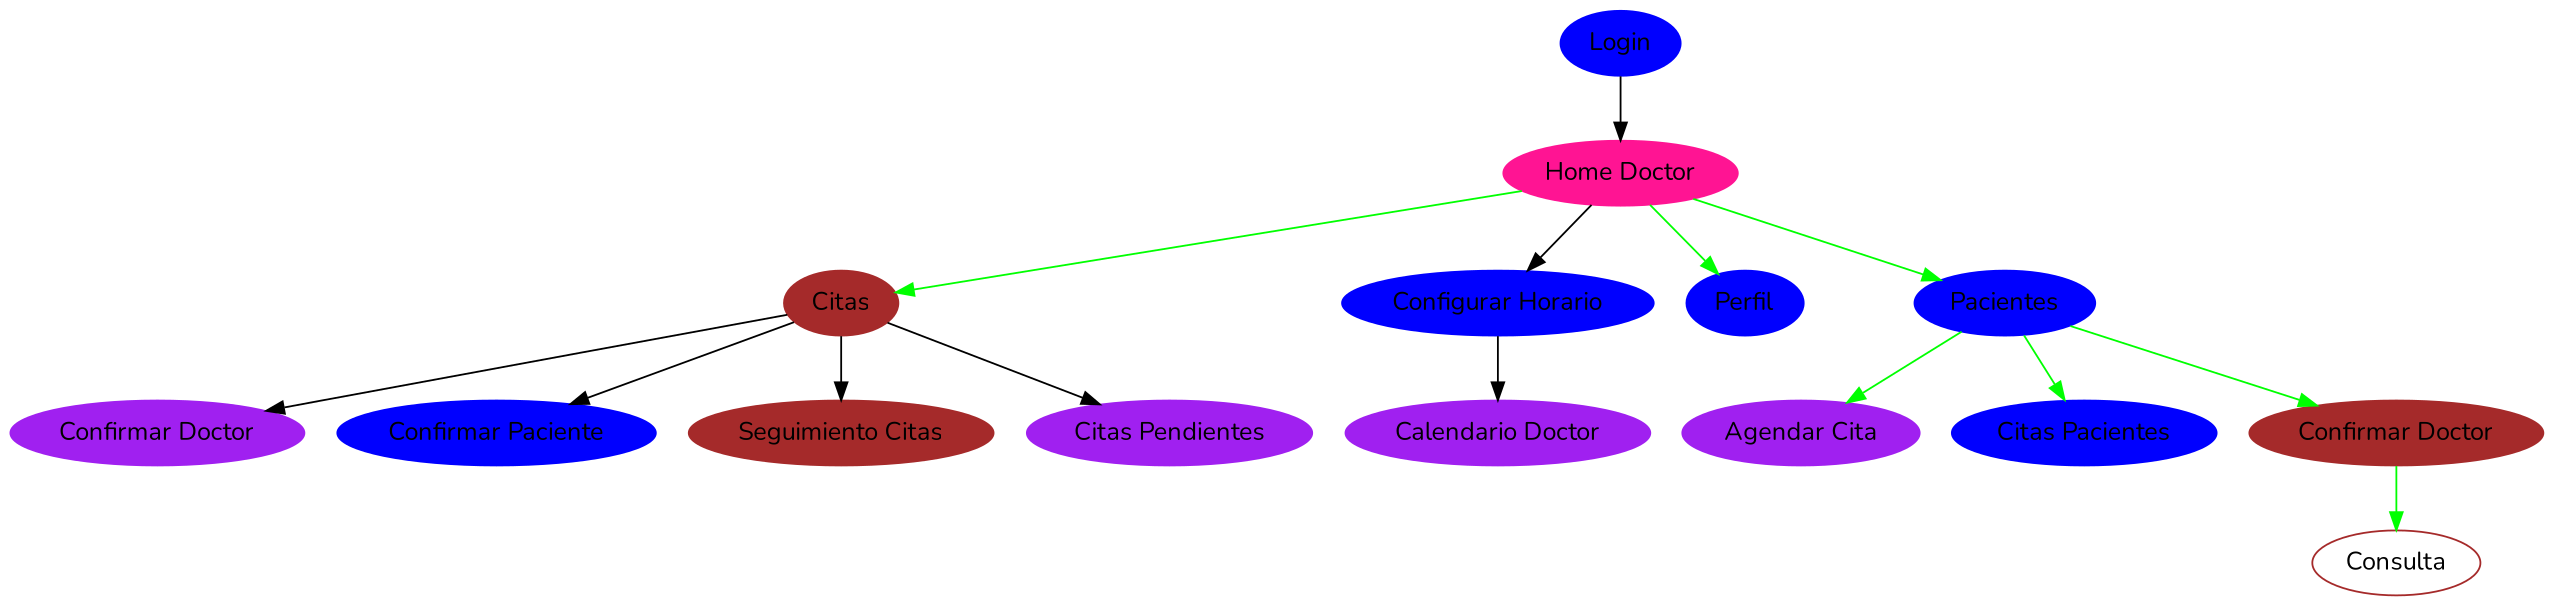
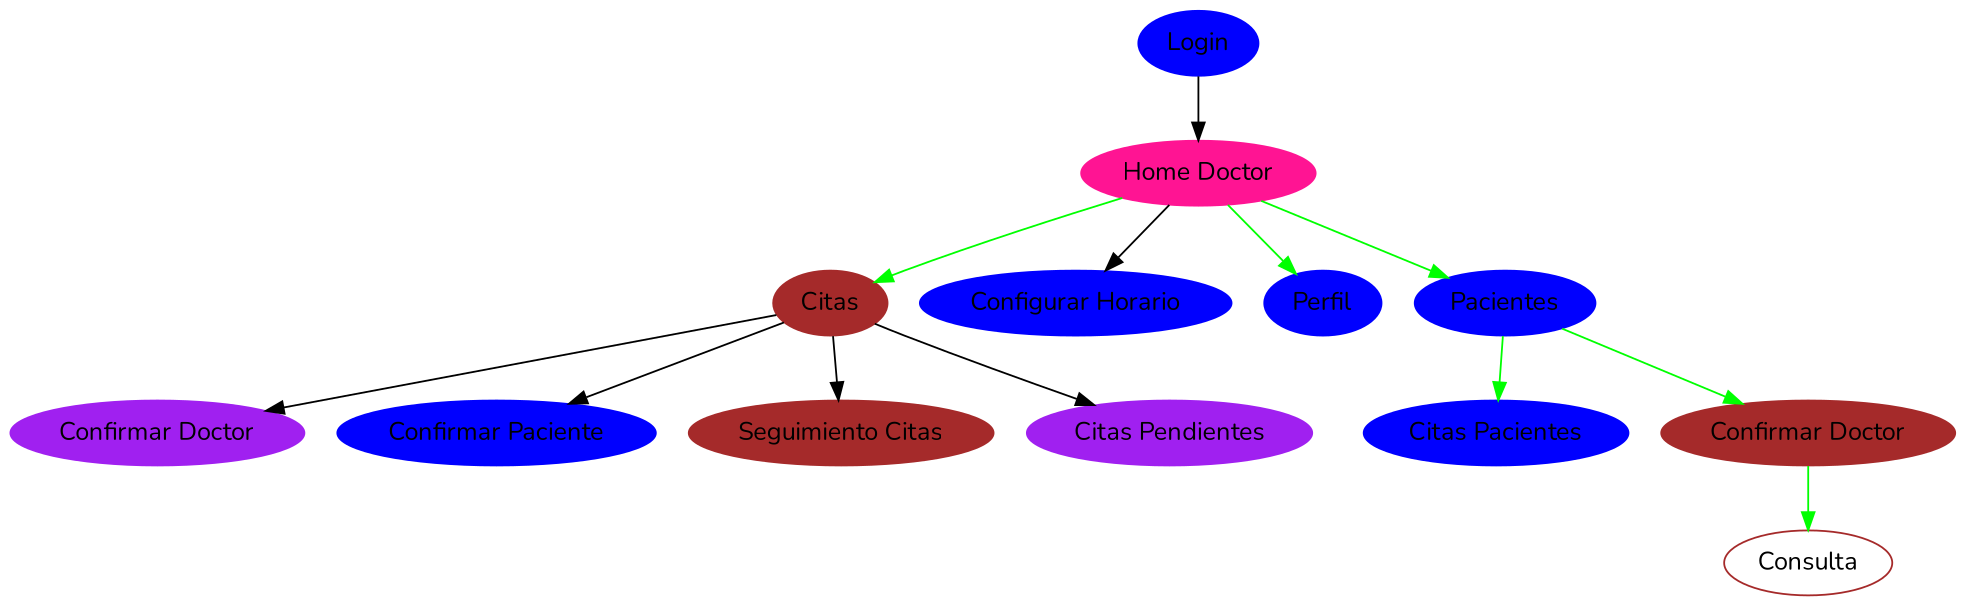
  digraph {
    fontname=Nunito
    node [color=blue fontname=Nunito style=filled]
    edge [fontname=Nunito]
    n1 [label=Login]
    n2 [color=deeppink label="Home Doctor"]
    n3 [color=brown label=Citas]
    n4 [label="Configurar Horario"]
    n5 [label=Perfil]
    n6 [label=Pacientes]
    n7 [color=purple label="Confirmar Doctor"]
    n8 [label="Confirmar Paciente"]
    n9 [color=brown label="Seguimiento Citas"]
    n10 [color=purple label="Citas Pendientes"]
-   n11 [color=purple label="Calendario Doctor"]
-   n12 [color=purple label="Agendar Cita"]
    n13 [label="Citas Pacientes"]
    n14 [color=brown label="Confirmar Doctor"]
    Consulta [color=brown style=""]
    n1 -> n2
    n2 -> n3 [color=green]
    n2 -> n4
    n2 -> n5 [color=green]
    n2 -> n6 [color=green]
    n3 -> n7
    n3 -> n8
    n3 -> n9
    n3 -> n10
-   n4 -> n11
-   n6 -> n12 [color=green]
    n6 -> n13 [color=green]
    n6 -> n14 [color=green]
    n14 -> Consulta [color=green]
  }
